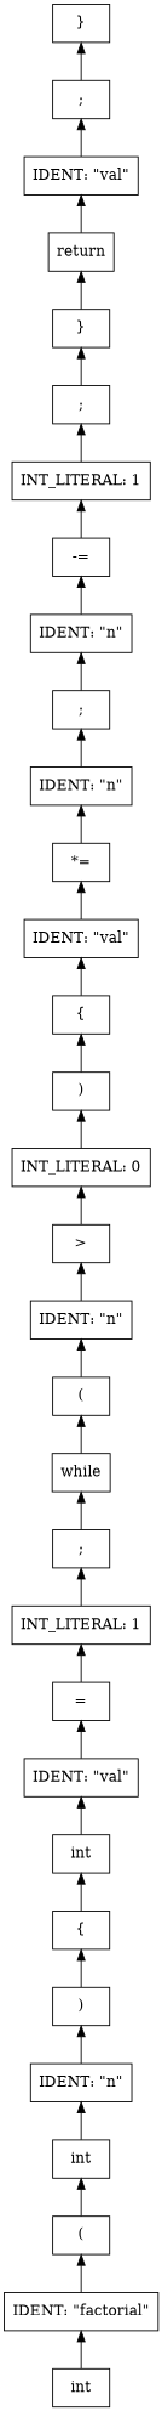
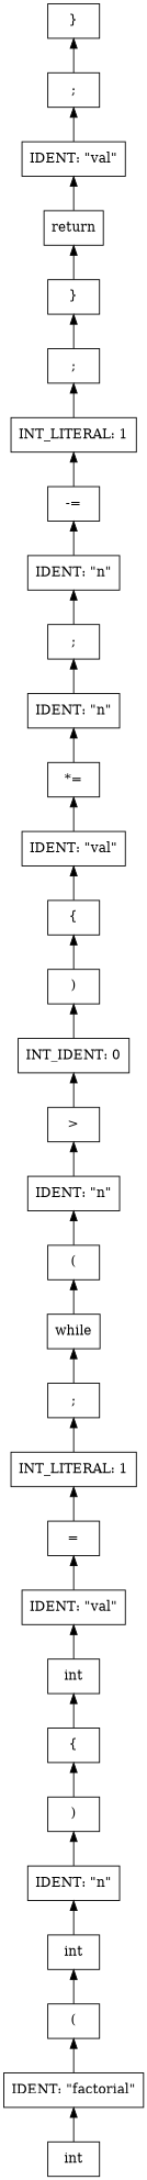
  digraph {
    autosize=false
    rankdir=BT
    splines=ortho
    node [shape=box]
    n1 [label=int]
    n2 [label="IDENT: \"factorial\""]
    n3 [label="("]
    n4 [label=int]
    n5 [label="IDENT: \"n\""]
    n6 [label=")"]
    n7 [label="{"]
    n8 [label=int]
    n9 [label="IDENT: \"val\""]
    n10 [label="="]
    n11 [label="INT_LITERAL: 1"]
    n12 [label=";"]
    n13 [label=while]
    n14 [label="("]
    n15 [label="IDENT: \"n\""]
    n16 [label=">"]
-   n17 [label="INT_LITERAL: 0"]
+   n17 [label="INT_IDENT: 0"]
    n18 [label=")"]
    n19 [label="{"]
    n20 [label="IDENT: \"val\""]
    n21 [label="*="]
    n22 [label="IDENT: \"n\""]
    n23 [label=";"]
    n24 [label="IDENT: \"n\""]
    n25 [label="-="]
    n26 [label="INT_LITERAL: 1"]
    n27 [label=";"]
    n28 [label="}"]
    n29 [label=return]
    n30 [label="IDENT: \"val\""]
    n31 [label=";"]
    n32 [label="}"]
    n1 -> n2
    n2 -> n3
    n3 -> n4
    n4 -> n5
    n5 -> n6
    n6 -> n7
    n7 -> n8
    n8 -> n9
    n9 -> n10
    n10 -> n11
    n11 -> n12
    n12 -> n13
    n13 -> n14
    n14 -> n15
    n15 -> n16
    n16 -> n17
    n17 -> n18
    n18 -> n19
    n19 -> n20
    n20 -> n21
    n21 -> n22
    n22 -> n23
    n23 -> n24
    n24 -> n25
    n25 -> n26
    n26 -> n27
    n27 -> n28
    n28 -> n29
    n29 -> n30
    n30 -> n31
    n31 -> n32
  }
